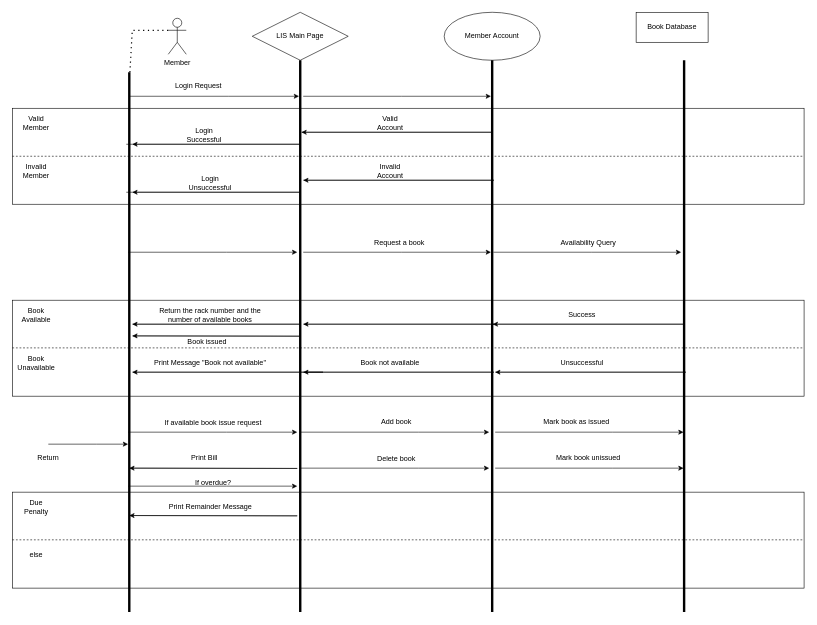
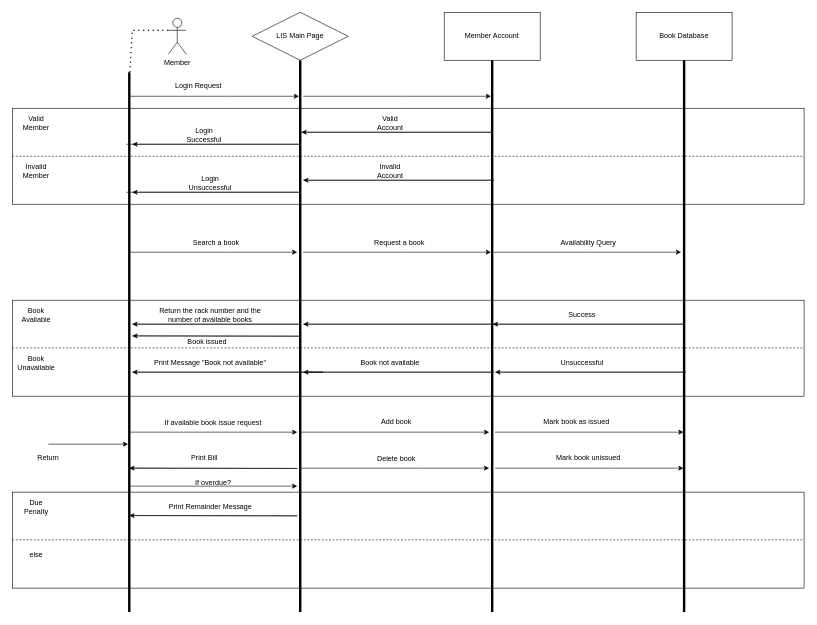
  <mxCell id="0" />
  <mxCell id="1" parent="0" />
  <mxCell id="2" value="LIS Main Page" style="rhombus;whiteSpace=wrap;html=1;" vertex="1" parent="1"><mxGeometry x="420" y="20" width="160" height="80" as="geometry" /></mxCell>
- <mxCell id="3" value="Member Account" style="ellipse;whiteSpace=wrap;html=1;" vertex="1" parent="1"><mxGeometry x="740" y="20" width="160" height="80" as="geometry" /></mxCell>
- <mxCell id="4" value="Book Database" style="rounded=0;whiteSpace=wrap;html=1;" vertex="1" parent="1"><mxGeometry x="1060" y="20" width="120" height="50" as="geometry" /></mxCell>
+ <mxCell id="3" value="Member Account" style="rounded=0;whiteSpace=wrap;html=1;" vertex="1" parent="1"><mxGeometry x="740" y="20" width="160" height="80" as="geometry" /></mxCell>
+ <mxCell id="4" value="Book Database" style="rounded=0;whiteSpace=wrap;html=1;" vertex="1" parent="1"><mxGeometry x="1060" y="20" width="160" height="80" as="geometry" /></mxCell>
  <mxCell id="5" value="Member" style="shape=umlActor;verticalLabelPosition=bottom;verticalAlign=top;html=1;outlineConnect=0;" vertex="1" parent="1"><mxGeometry x="280" y="30" width="30" height="60" as="geometry" /></mxCell>
  <mxCell id="6" value="" style="line;strokeWidth=4;direction=south;html=1;perimeter=backbonePerimeter;points=[];outlineConnect=0;" vertex="1" parent="1"><mxGeometry x="210" y="120" width="10" height="900" as="geometry" /></mxCell>
  <mxCell id="7" value="" style="line;strokeWidth=4;direction=south;html=1;perimeter=backbonePerimeter;points=[];outlineConnect=0;" vertex="1" parent="1"><mxGeometry x="495" y="100" width="10" height="920" as="geometry" /></mxCell>
  <mxCell id="8" value="" style="line;strokeWidth=4;direction=south;html=1;perimeter=backbonePerimeter;points=[];outlineConnect=0;" vertex="1" parent="1"><mxGeometry x="815" y="100" width="10" height="920" as="geometry" /></mxCell>
  <mxCell id="9" value="" style="line;strokeWidth=4;direction=south;html=1;perimeter=backbonePerimeter;points=[];outlineConnect=0;" vertex="1" parent="1"><mxGeometry x="1135" y="100" width="10" height="920" as="geometry" /></mxCell>
  <mxCell id="10" value="" style="rounded=0;whiteSpace=wrap;html=1;fillColor=none;" vertex="1" parent="1"><mxGeometry x="20" y="180" width="1320" height="160" as="geometry" /></mxCell>
  <mxCell id="11" value="" style="rounded=0;whiteSpace=wrap;html=1;fillColor=none;" vertex="1" parent="1"><mxGeometry x="20" y="500" width="1320" height="160" as="geometry" /></mxCell>
  <mxCell id="12" value="" style="rounded=0;whiteSpace=wrap;html=1;fillColor=none;" vertex="1" parent="1"><mxGeometry x="20" y="820" width="1320" height="160" as="geometry" /></mxCell>
  <mxCell id="13" value="" style="endArrow=none;dashed=1;html=1;rounded=0;exitX=0;exitY=0.5;exitDx=0;exitDy=0;entryX=1;entryY=0.5;entryDx=0;entryDy=0;" edge="1" parent="1" source="10" target="10"><mxGeometry width="50" height="50" relative="1" as="geometry"><mxPoint x="700" y="380" as="sourcePoint" /><mxPoint x="750" y="330" as="targetPoint" /></mxGeometry></mxCell>
  <mxCell id="14" value="" style="endArrow=none;dashed=1;html=1;rounded=0;exitX=0;exitY=0.5;exitDx=0;exitDy=0;entryX=1;entryY=0.5;entryDx=0;entryDy=0;" edge="1" parent="1"><mxGeometry width="50" height="50" relative="1" as="geometry"><mxPoint x="20" y="579.5" as="sourcePoint" /><mxPoint x="1340" y="579.5" as="targetPoint" /></mxGeometry></mxCell>
  <mxCell id="15" value="" style="endArrow=none;dashed=1;html=1;rounded=0;exitX=0;exitY=0.5;exitDx=0;exitDy=0;entryX=1;entryY=0.5;entryDx=0;entryDy=0;" edge="1" parent="1"><mxGeometry width="50" height="50" relative="1" as="geometry"><mxPoint x="20" y="899.5" as="sourcePoint" /><mxPoint x="1340" y="899.5" as="targetPoint" /></mxGeometry></mxCell>
  <mxCell id="16" value="Valid Member" style="text;html=1;strokeColor=none;fillColor=none;align=center;verticalAlign=middle;whiteSpace=wrap;rounded=0;" vertex="1" parent="1"><mxGeometry x="30" y="190" width="60" height="30" as="geometry" /></mxCell>
  <mxCell id="17" value="Invalid Member" style="text;html=1;strokeColor=none;fillColor=none;align=center;verticalAlign=middle;whiteSpace=wrap;rounded=0;" vertex="1" parent="1"><mxGeometry x="30" y="270" width="60" height="30" as="geometry" /></mxCell>
  <mxCell id="18" value="Book Available" style="text;html=1;strokeColor=none;fillColor=none;align=center;verticalAlign=middle;whiteSpace=wrap;rounded=0;" vertex="1" parent="1"><mxGeometry x="30" y="510" width="60" height="30" as="geometry" /></mxCell>
  <mxCell id="19" value="Book Unavailable" style="text;html=1;strokeColor=none;fillColor=none;align=center;verticalAlign=middle;whiteSpace=wrap;rounded=0;" vertex="1" parent="1"><mxGeometry x="30" y="590" width="60" height="30" as="geometry" /></mxCell>
  <mxCell id="20" value="Due Penalty" style="text;html=1;strokeColor=none;fillColor=none;align=center;verticalAlign=middle;whiteSpace=wrap;rounded=0;" vertex="1" parent="1"><mxGeometry x="30" y="830" width="60" height="30" as="geometry" /></mxCell>
  <mxCell id="21" value="else" style="text;html=1;strokeColor=none;fillColor=none;align=center;verticalAlign=middle;whiteSpace=wrap;rounded=0;" vertex="1" parent="1"><mxGeometry x="30" y="910" width="60" height="30" as="geometry" /></mxCell>
  <mxCell id="22" value="" style="endArrow=classic;html=1;rounded=0;" edge="1" parent="1" source="6" target="7"><mxGeometry width="50" height="50" relative="1" as="geometry"><mxPoint x="700" y="360" as="sourcePoint" /><mxPoint x="750" y="310" as="targetPoint" /><Array as="points"><mxPoint x="380" y="160" /></Array></mxGeometry></mxCell>
  <mxCell id="23" value="" style="endArrow=classic;html=1;rounded=0;" edge="1" parent="1" target="8"><mxGeometry width="50" height="50" relative="1" as="geometry"><mxPoint x="505" y="160" as="sourcePoint" /><mxPoint x="787" y="160" as="targetPoint" /><Array as="points"><mxPoint x="669" y="160" /></Array></mxGeometry></mxCell>
  <mxCell id="24" value="Login Request&lt;br&gt;" style="text;html=1;align=center;verticalAlign=middle;resizable=0;points=[];autosize=1;strokeColor=none;fillColor=none;" vertex="1" parent="1"><mxGeometry x="280" y="128" width="100" height="30" as="geometry" /></mxCell>
  <mxCell id="25" value="" style="endArrow=none;dashed=1;html=1;dashPattern=1 3;strokeWidth=2;rounded=0;" edge="1" parent="1" source="6"><mxGeometry width="50" height="50" relative="1" as="geometry"><mxPoint x="700" y="360" as="sourcePoint" /><mxPoint x="220" y="50" as="targetPoint" /></mxGeometry></mxCell>
  <mxCell id="26" value="" style="endArrow=none;dashed=1;html=1;dashPattern=1 3;strokeWidth=2;rounded=0;exitX=0;exitY=0.333;exitDx=0;exitDy=0;exitPerimeter=0;" edge="1" parent="1" source="5"><mxGeometry width="50" height="50" relative="1" as="geometry"><mxPoint x="226" y="130" as="sourcePoint" /><mxPoint x="220" y="50" as="targetPoint" /></mxGeometry></mxCell>
  <mxCell id="27" value="" style="endArrow=classic;html=1;rounded=0;" edge="1" parent="1"><mxGeometry width="50" height="50" relative="1" as="geometry"><mxPoint x="502" y="220" as="sourcePoint" /><mxPoint x="502" y="220" as="targetPoint" /><Array as="points"><mxPoint x="820" y="220" /></Array></mxGeometry></mxCell>
  <mxCell id="28" value="Valid Account" style="text;html=1;strokeColor=none;fillColor=none;align=center;verticalAlign=middle;whiteSpace=wrap;rounded=0;" vertex="1" parent="1"><mxGeometry x="620" y="190" width="60" height="30" as="geometry" /></mxCell>
  <mxCell id="29" value="" style="endArrow=classic;html=1;rounded=0;" edge="1" parent="1"><mxGeometry width="50" height="50" relative="1" as="geometry"><mxPoint x="210" y="240" as="sourcePoint" /><mxPoint x="220" y="240" as="targetPoint" /><Array as="points"><mxPoint x="500" y="240" /></Array></mxGeometry></mxCell>
  <mxCell id="30" value="Login Successful" style="text;html=1;strokeColor=none;fillColor=none;align=center;verticalAlign=middle;whiteSpace=wrap;rounded=0;" vertex="1" parent="1"><mxGeometry x="310" y="210" width="60" height="30" as="geometry" /></mxCell>
  <mxCell id="31" value="" style="endArrow=classic;html=1;rounded=0;" edge="1" parent="1"><mxGeometry width="50" height="50" relative="1" as="geometry"><mxPoint x="505" y="300" as="sourcePoint" /><mxPoint x="505" y="300" as="targetPoint" /><Array as="points"><mxPoint x="823" y="300" /></Array></mxGeometry></mxCell>
  <mxCell id="32" value="Invalid Account" style="text;html=1;strokeColor=none;fillColor=none;align=center;verticalAlign=middle;whiteSpace=wrap;rounded=0;" vertex="1" parent="1"><mxGeometry x="620" y="270" width="60" height="30" as="geometry" /></mxCell>
  <mxCell id="33" value="" style="endArrow=classic;html=1;rounded=0;" edge="1" parent="1"><mxGeometry width="50" height="50" relative="1" as="geometry"><mxPoint x="210" y="320" as="sourcePoint" /><mxPoint x="220" y="320" as="targetPoint" /><Array as="points"><mxPoint x="500" y="320" /></Array></mxGeometry></mxCell>
  <mxCell id="34" value="Login Unsuccessful" style="text;html=1;strokeColor=none;fillColor=none;align=center;verticalAlign=middle;whiteSpace=wrap;rounded=0;" vertex="1" parent="1"><mxGeometry x="320" y="290" width="60" height="30" as="geometry" /></mxCell>
  <mxCell id="35" value="" style="endArrow=classic;html=1;rounded=0;" edge="1" parent="1"><mxGeometry width="50" height="50" relative="1" as="geometry"><mxPoint x="213" y="420" as="sourcePoint" /><mxPoint x="495" y="420" as="targetPoint" /><Array as="points"><mxPoint x="377" y="420" /></Array></mxGeometry></mxCell>
+ <mxCell id="36" value="Search a book" style="text;html=1;strokeColor=none;fillColor=none;align=center;verticalAlign=middle;whiteSpace=wrap;rounded=0;" vertex="1" parent="1"><mxGeometry x="320" y="390" width="80" height="30" as="geometry" /></mxCell>
  <mxCell id="37" value="" style="endArrow=classic;html=1;rounded=0;" edge="1" parent="1"><mxGeometry width="50" height="50" relative="1" as="geometry"><mxPoint x="505" y="420" as="sourcePoint" /><mxPoint x="818" y="420" as="targetPoint" /><Array as="points"><mxPoint x="669" y="420" /></Array></mxGeometry></mxCell>
  <mxCell id="38" value="Request a book" style="text;html=1;align=center;verticalAlign=middle;resizable=0;points=[];autosize=1;strokeColor=none;fillColor=none;" vertex="1" parent="1"><mxGeometry x="610" y="390" width="110" height="30" as="geometry" /></mxCell>
  <mxCell id="39" value="" style="endArrow=classic;html=1;rounded=0;" edge="1" parent="1"><mxGeometry width="50" height="50" relative="1" as="geometry"><mxPoint x="822" y="420" as="sourcePoint" /><mxPoint x="1135" y="420" as="targetPoint" /><Array as="points"><mxPoint x="986" y="420" /></Array></mxGeometry></mxCell>
  <mxCell id="40" value="Availability Query" style="text;html=1;align=center;verticalAlign=middle;resizable=0;points=[];autosize=1;strokeColor=none;fillColor=none;" vertex="1" parent="1"><mxGeometry x="920" y="390" width="120" height="30" as="geometry" /></mxCell>
  <mxCell id="41" value="" style="endArrow=classic;html=1;rounded=0;" edge="1" parent="1"><mxGeometry width="50" height="50" relative="1" as="geometry"><mxPoint x="821" y="540" as="sourcePoint" /><mxPoint x="821" y="540" as="targetPoint" /><Array as="points"><mxPoint x="1139" y="540" /></Array></mxGeometry></mxCell>
  <mxCell id="42" value="" style="endArrow=classic;html=1;rounded=0;" edge="1" parent="1"><mxGeometry width="50" height="50" relative="1" as="geometry"><mxPoint x="825" y="620" as="sourcePoint" /><mxPoint x="825" y="620" as="targetPoint" /><Array as="points"><mxPoint x="1143" y="620" /></Array></mxGeometry></mxCell>
  <mxCell id="43" value="" style="endArrow=classic;html=1;rounded=0;" edge="1" parent="1"><mxGeometry width="50" height="50" relative="1" as="geometry"><mxPoint x="505" y="540" as="sourcePoint" /><mxPoint x="505" y="540" as="targetPoint" /><Array as="points"><mxPoint x="823" y="540" /></Array></mxGeometry></mxCell>
  <mxCell id="44" value="" style="endArrow=classic;html=1;rounded=0;" edge="1" parent="1"><mxGeometry width="50" height="50" relative="1" as="geometry"><mxPoint x="505" y="620" as="sourcePoint" /><mxPoint x="505" y="620" as="targetPoint" /><Array as="points"><mxPoint x="823" y="620" /></Array></mxGeometry></mxCell>
  <mxCell id="45" value="" style="endArrow=classic;html=1;rounded=0;" edge="1" parent="1"><mxGeometry width="50" height="50" relative="1" as="geometry"><mxPoint x="220" y="559.5" as="sourcePoint" /><mxPoint x="220" y="559.5" as="targetPoint" /><Array as="points"><mxPoint x="500" y="560" /></Array></mxGeometry></mxCell>
  <mxCell id="46" value="" style="endArrow=classic;html=1;rounded=0;" edge="1" parent="1"><mxGeometry width="50" height="50" relative="1" as="geometry"><mxPoint x="220" y="620" as="sourcePoint" /><mxPoint x="220" y="620" as="targetPoint" /><Array as="points"><mxPoint x="538" y="620" /></Array></mxGeometry></mxCell>
  <mxCell id="47" value="Success" style="text;html=1;strokeColor=none;fillColor=none;align=center;verticalAlign=middle;whiteSpace=wrap;rounded=0;" vertex="1" parent="1"><mxGeometry x="940" y="510" width="60" height="30" as="geometry" /></mxCell>
  <mxCell id="48" value="Unsuccessful" style="text;html=1;strokeColor=none;fillColor=none;align=center;verticalAlign=middle;whiteSpace=wrap;rounded=0;" vertex="1" parent="1"><mxGeometry x="940" y="590" width="60" height="30" as="geometry" /></mxCell>
  <mxCell id="49" value="Book not available" style="text;html=1;strokeColor=none;fillColor=none;align=center;verticalAlign=middle;whiteSpace=wrap;rounded=0;" vertex="1" parent="1"><mxGeometry x="595" y="590" width="110" height="30" as="geometry" /></mxCell>
  <mxCell id="50" value="Book issued" style="text;html=1;strokeColor=none;fillColor=none;align=center;verticalAlign=middle;whiteSpace=wrap;rounded=0;" vertex="1" parent="1"><mxGeometry x="300" y="555" width="90" height="30" as="geometry" /></mxCell>
  <mxCell id="51" value="" style="endArrow=classic;html=1;rounded=0;" edge="1" parent="1"><mxGeometry width="50" height="50" relative="1" as="geometry"><mxPoint x="220" y="540" as="sourcePoint" /><mxPoint x="220" y="540" as="targetPoint" /><Array as="points"><mxPoint x="500" y="540" /></Array></mxGeometry></mxCell>
  <mxCell id="52" value="Return the rack number and the number of available books" style="text;html=1;strokeColor=none;fillColor=none;align=center;verticalAlign=middle;whiteSpace=wrap;rounded=0;" vertex="1" parent="1"><mxGeometry x="245" y="510" width="210" height="30" as="geometry" /></mxCell>
  <mxCell id="53" value="Print Message &quot;Book not available&quot;" style="text;html=1;strokeColor=none;fillColor=none;align=center;verticalAlign=middle;whiteSpace=wrap;rounded=0;" vertex="1" parent="1"><mxGeometry x="255" y="590" width="190" height="30" as="geometry" /></mxCell>
  <mxCell id="54" value="" style="endArrow=classic;html=1;rounded=0;" edge="1" parent="1" target="6"><mxGeometry width="50" height="50" relative="1" as="geometry"><mxPoint x="80" y="740" as="sourcePoint" /><mxPoint x="130" y="700" as="targetPoint" /><Array as="points"><mxPoint x="160" y="740" /></Array></mxGeometry></mxCell>
  <mxCell id="55" value="Return" style="text;html=1;strokeColor=none;fillColor=none;align=center;verticalAlign=middle;whiteSpace=wrap;rounded=0;" vertex="1" parent="1"><mxGeometry x="50" y="748" width="60" height="30" as="geometry" /></mxCell>
  <mxCell id="56" value="" style="endArrow=classic;html=1;rounded=0;" edge="1" parent="1"><mxGeometry width="50" height="50" relative="1" as="geometry"><mxPoint x="215" y="780" as="sourcePoint" /><mxPoint x="215" y="780" as="targetPoint" /><Array as="points"><mxPoint x="495" y="780.5" /></Array></mxGeometry></mxCell>
  <mxCell id="57" value="" style="endArrow=classic;html=1;rounded=0;" edge="1" parent="1"><mxGeometry width="50" height="50" relative="1" as="geometry"><mxPoint x="213" y="720" as="sourcePoint" /><mxPoint x="495" y="720" as="targetPoint" /><Array as="points"><mxPoint x="377" y="720" /></Array></mxGeometry></mxCell>
  <mxCell id="58" value="" style="endArrow=classic;html=1;rounded=0;" edge="1" parent="1"><mxGeometry width="50" height="50" relative="1" as="geometry"><mxPoint x="215" y="859" as="sourcePoint" /><mxPoint x="215" y="859" as="targetPoint" /><Array as="points"><mxPoint x="495" y="859.5" /></Array></mxGeometry></mxCell>
  <mxCell id="59" value="If available book issue request" style="text;html=1;strokeColor=none;fillColor=none;align=center;verticalAlign=middle;whiteSpace=wrap;rounded=0;" vertex="1" parent="1"><mxGeometry x="270" y="690" width="170" height="30" as="geometry" /></mxCell>
  <mxCell id="60" value="" style="endArrow=classic;html=1;rounded=0;" edge="1" parent="1" source="7"><mxGeometry width="50" height="50" relative="1" as="geometry"><mxPoint x="533" y="720" as="sourcePoint" /><mxPoint x="815" y="720" as="targetPoint" /><Array as="points"><mxPoint x="697" y="720" /></Array></mxGeometry></mxCell>
  <mxCell id="61" value="Add book" style="text;html=1;align=center;verticalAlign=middle;resizable=0;points=[];autosize=1;strokeColor=none;fillColor=none;" vertex="1" parent="1"><mxGeometry x="625" y="688" width="70" height="30" as="geometry" /></mxCell>
  <mxCell id="62" value="" style="endArrow=classic;html=1;rounded=0;" edge="1" parent="1"><mxGeometry width="50" height="50" relative="1" as="geometry"><mxPoint x="825" y="720" as="sourcePoint" /><mxPoint x="1139" y="720" as="targetPoint" /><Array as="points"><mxPoint x="1021" y="720" /></Array></mxGeometry></mxCell>
  <mxCell id="63" value="Mark book as issued" style="text;html=1;align=center;verticalAlign=middle;resizable=0;points=[];autosize=1;strokeColor=none;fillColor=none;" vertex="1" parent="1"><mxGeometry x="895" y="688" width="130" height="30" as="geometry" /></mxCell>
  <mxCell id="64" value="" style="endArrow=classic;html=1;rounded=0;" edge="1" parent="1"><mxGeometry width="50" height="50" relative="1" as="geometry"><mxPoint x="501" y="780" as="sourcePoint" /><mxPoint x="815" y="780" as="targetPoint" /><Array as="points"><mxPoint x="697" y="780" /></Array></mxGeometry></mxCell>
  <mxCell id="65" value="Delete book" style="text;html=1;align=center;verticalAlign=middle;resizable=0;points=[];autosize=1;strokeColor=none;fillColor=none;" vertex="1" parent="1"><mxGeometry x="615" y="750" width="90" height="30" as="geometry" /></mxCell>
  <mxCell id="66" value="" style="endArrow=classic;html=1;rounded=0;" edge="1" parent="1"><mxGeometry width="50" height="50" relative="1" as="geometry"><mxPoint x="825" y="780" as="sourcePoint" /><mxPoint x="1139" y="780" as="targetPoint" /><Array as="points"><mxPoint x="1021" y="780" /></Array></mxGeometry></mxCell>
  <mxCell id="67" value="Mark book unissued" style="text;html=1;align=center;verticalAlign=middle;resizable=0;points=[];autosize=1;strokeColor=none;fillColor=none;" vertex="1" parent="1"><mxGeometry x="915" y="748" width="130" height="30" as="geometry" /></mxCell>
  <mxCell id="68" value="Print Bill" style="text;html=1;align=center;verticalAlign=middle;resizable=0;points=[];autosize=1;strokeColor=none;fillColor=none;" vertex="1" parent="1"><mxGeometry x="305" y="748" width="70" height="30" as="geometry" /></mxCell>
  <mxCell id="69" value="Print Remainder Message" style="text;html=1;strokeColor=none;fillColor=none;align=center;verticalAlign=middle;whiteSpace=wrap;rounded=0;" vertex="1" parent="1"><mxGeometry x="272.5" y="830" width="155" height="30" as="geometry" /></mxCell>
  <mxCell id="70" value="" style="endArrow=classic;html=1;rounded=0;" edge="1" parent="1"><mxGeometry width="50" height="50" relative="1" as="geometry"><mxPoint x="213" y="810" as="sourcePoint" /><mxPoint x="495" y="810" as="targetPoint" /><Array as="points"><mxPoint x="377" y="810" /></Array></mxGeometry></mxCell>
  <mxCell id="71" value="If overdue?" style="text;html=1;strokeColor=none;fillColor=none;align=center;verticalAlign=middle;whiteSpace=wrap;rounded=0;" vertex="1" parent="1"><mxGeometry x="315" y="790" width="80" height="30" as="geometry" /></mxCell>
